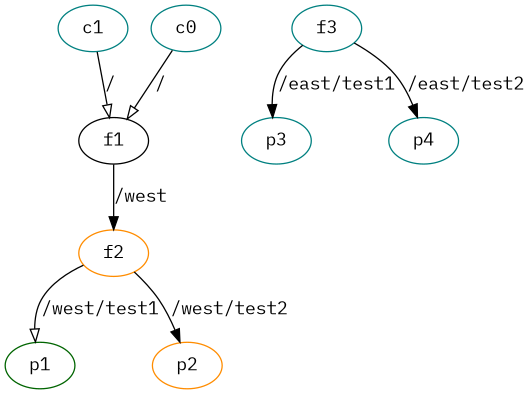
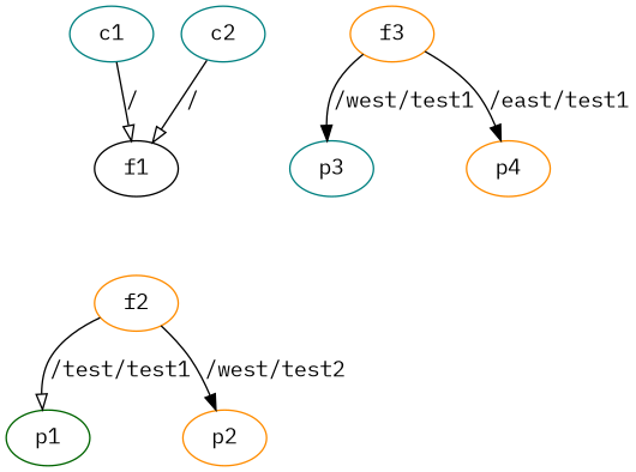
  digraph {
    fontname="IBM Plex Mono"
    node [color=teal fontname="IBM Plex Mono"]
    edge [arrowhead=normal fontname="IBM Plex Mono"]
    f1 [color=black]
    c1
    f2 [color=darkorange]
    p1 [color=darkgreen data="/west/test1/data"]
    p2 [color=darkorange data="/west/test2/data"]
    p3 [data="/east/test1/data"]
-   f3
-   p4 [data="/east/test2/data"]
-   c2 [label=c0]
-   f1 -> f2 [label="/west"]
+   f3 [color=darkorange]
+   p4 [color=darkorange data="/east/test2/data"]
+   c2
    c1 -> f1 [arrowhead=onormal label="/"]
-   f2 -> p1 [arrowhead=onormal label="/west/test1"]
+   f2 -> p1 [arrowhead=onormal label="/test/test1"]
    f2 -> p2 [label="/west/test2"]
-   f3 -> p3 [label="/east/test1"]
-   f3 -> p4 [label="/east/test2"]
+   f3 -> p3 [label="/west/test1"]
+   f3 -> p4 [label="/east/test1"]
    c2 -> f1 [arrowhead=onormal label="/"]
  }
